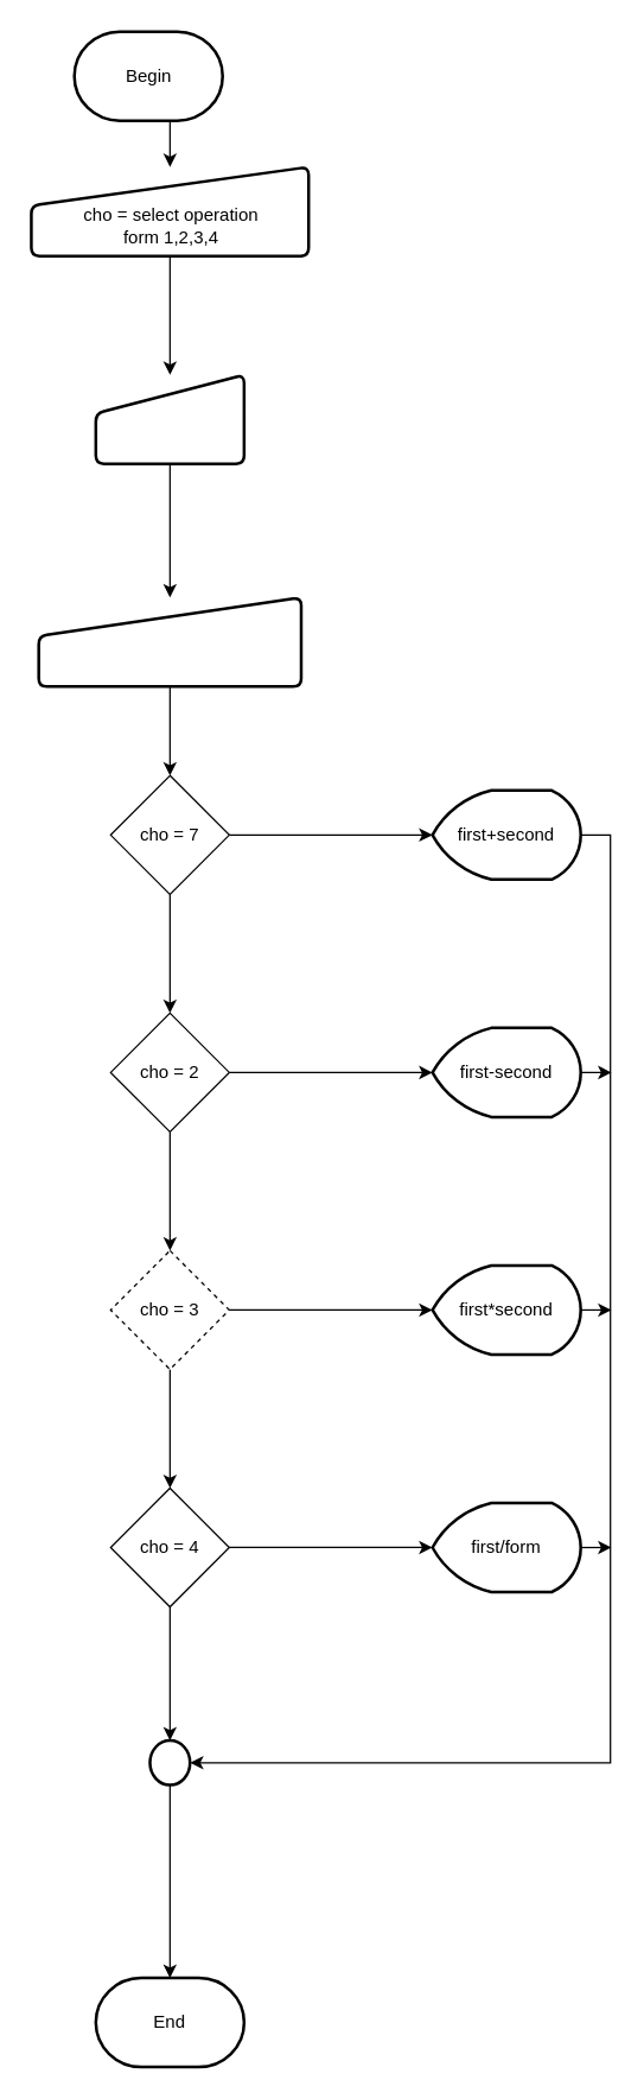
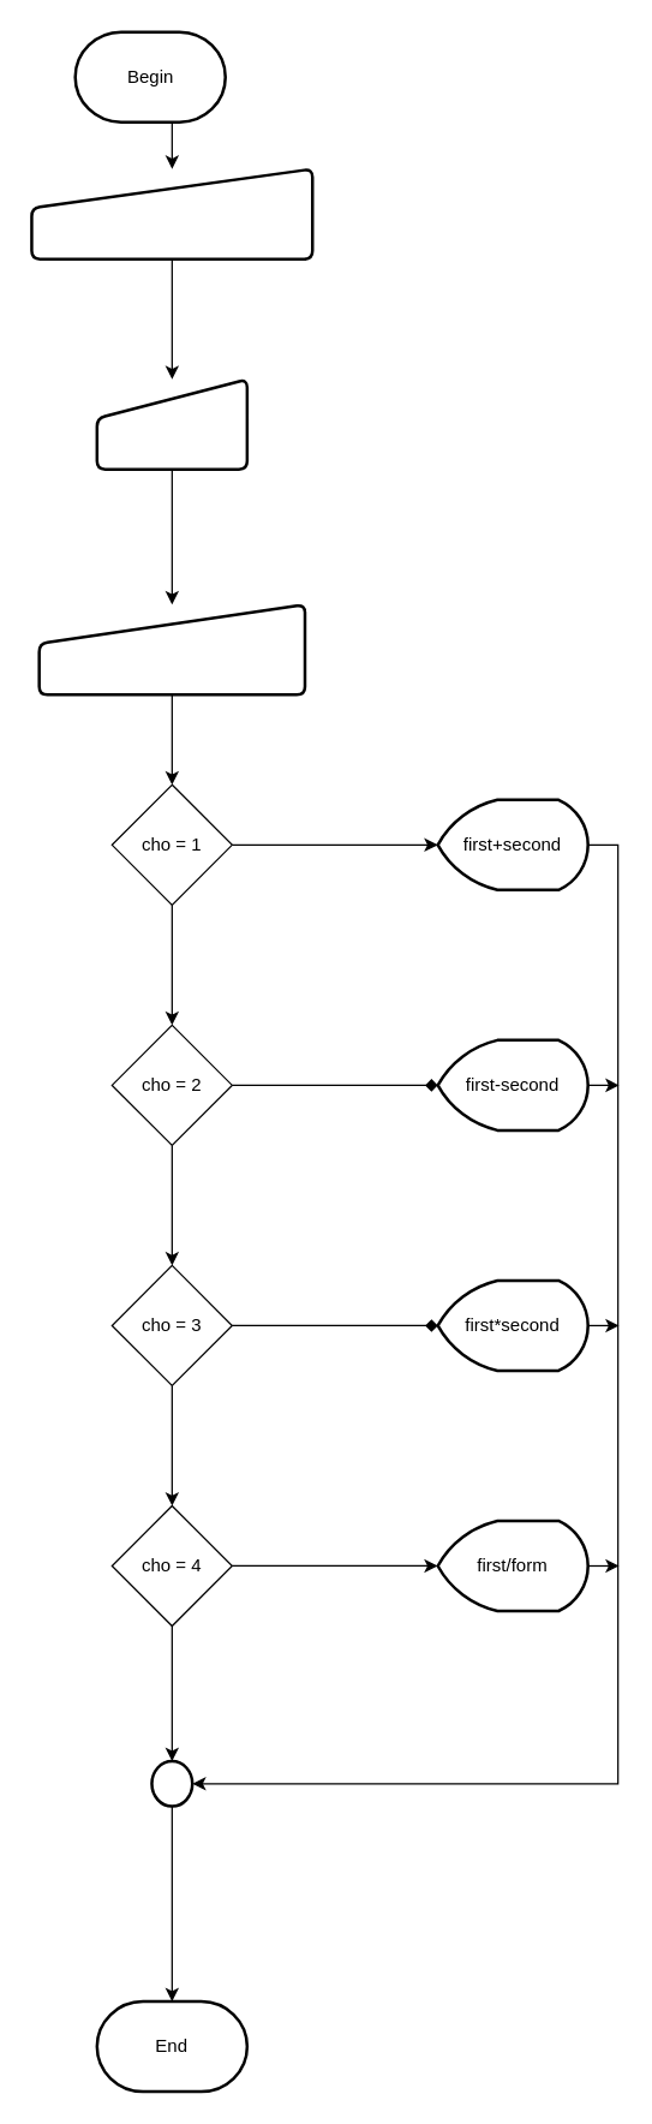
  <mxCell id="0" />
  <mxCell id="1" parent="0" />
  <mxCell id="2" value="End" style="strokeWidth=2;html=1;shape=mxgraph.flowchart.terminator;whiteSpace=wrap;" vertex="1" parent="1"><mxGeometry x="64" y="1332" width="100" height="60" as="geometry" /></mxCell>
  <mxCell id="3" value="" style="edgeStyle=orthogonalEdgeStyle;rounded=0;orthogonalLoop=1;jettySize=auto;html=1;" edge="1" parent="1" source="4" target="6"><mxGeometry relative="1" as="geometry" /></mxCell>
  <mxCell id="4" value="" style="verticalLabelPosition=bottom;verticalAlign=top;html=1;strokeWidth=2;shape=manualInput;whiteSpace=wrap;rounded=1;size=26;arcSize=11;" vertex="1" parent="1"><mxGeometry x="20.5" y="112" width="187" height="60" as="geometry" /></mxCell>
  <mxCell id="5" value="" style="edgeStyle=orthogonalEdgeStyle;rounded=0;orthogonalLoop=1;jettySize=auto;html=1;" edge="1" parent="1" source="6" target="8"><mxGeometry relative="1" as="geometry" /></mxCell>
  <mxCell id="6" value="" style="verticalLabelPosition=bottom;verticalAlign=top;html=1;strokeWidth=2;shape=manualInput;whiteSpace=wrap;rounded=1;size=26;arcSize=11;" vertex="1" parent="1"><mxGeometry x="64" y="252" width="100" height="60" as="geometry" /></mxCell>
  <mxCell id="7" style="edgeStyle=orthogonalEdgeStyle;rounded=0;orthogonalLoop=1;jettySize=auto;html=1;exitX=0.5;exitY=1;exitDx=0;exitDy=0;entryX=0.5;entryY=0;entryDx=0;entryDy=0;" edge="1" parent="1" source="8" target="12"><mxGeometry relative="1" as="geometry" /></mxCell>
  <mxCell id="8" value="" style="verticalLabelPosition=bottom;verticalAlign=top;html=1;strokeWidth=2;shape=manualInput;whiteSpace=wrap;rounded=1;size=26;arcSize=11;" vertex="1" parent="1"><mxGeometry x="25.5" y="402" width="177" height="60" as="geometry" /></mxCell>
- <mxCell id="9" value="cho = select operation form 1,2,3,4" style="text;html=1;strokeColor=none;fillColor=none;align=center;verticalAlign=middle;whiteSpace=wrap;rounded=0;" vertex="1" parent="1"><mxGeometry x="42.5" y="142" width="144" height="20" as="geometry" /></mxCell>
  <mxCell id="10" value="" style="edgeStyle=orthogonalEdgeStyle;rounded=0;orthogonalLoop=1;jettySize=auto;html=1;" edge="1" parent="1" source="12" target="15"><mxGeometry relative="1" as="geometry" /></mxCell>
  <mxCell id="11" style="edgeStyle=orthogonalEdgeStyle;rounded=0;orthogonalLoop=1;jettySize=auto;html=1;exitX=1;exitY=0.5;exitDx=0;exitDy=0;entryX=0;entryY=0.5;entryDx=0;entryDy=0;entryPerimeter=0;" edge="1" parent="1" source="12" target="25"><mxGeometry relative="1" as="geometry" /></mxCell>
- <mxCell id="12" value="cho = 7" style="rhombus;whiteSpace=wrap;html=1;" vertex="1" parent="1"><mxGeometry x="74" y="522" width="80" height="80" as="geometry" /></mxCell>
+ <mxCell id="12" value="cho = 1" style="rhombus;whiteSpace=wrap;html=1;" vertex="1" parent="1"><mxGeometry x="74" y="522" width="80" height="80" as="geometry" /></mxCell>
  <mxCell id="13" value="" style="edgeStyle=orthogonalEdgeStyle;rounded=0;orthogonalLoop=1;jettySize=auto;html=1;" edge="1" parent="1" source="15" target="18"><mxGeometry relative="1" as="geometry" /></mxCell>
- <mxCell id="14" style="edgeStyle=orthogonalEdgeStyle;rounded=0;orthogonalLoop=1;jettySize=auto;html=1;exitX=1;exitY=0.5;exitDx=0;exitDy=0;entryX=0;entryY=0.5;entryDx=0;entryDy=0;entryPerimeter=0;" edge="1" parent="1" source="15" target="27"><mxGeometry relative="1" as="geometry" /></mxCell>
+ <mxCell id="14" style="edgeStyle=orthogonalEdgeStyle;rounded=0;orthogonalLoop=1;jettySize=auto;html=1;exitX=1;exitY=0.5;exitDx=0;exitDy=0;entryX=0;entryY=0.5;entryDx=0;entryDy=0;entryPerimeter=0;endArrow=diamond;" edge="1" parent="1" source="15" target="27"><mxGeometry relative="1" as="geometry" /></mxCell>
  <mxCell id="15" value="cho = 2" style="rhombus;whiteSpace=wrap;html=1;" vertex="1" parent="1"><mxGeometry x="74" y="682" width="80" height="80" as="geometry" /></mxCell>
  <mxCell id="16" value="" style="edgeStyle=orthogonalEdgeStyle;rounded=0;orthogonalLoop=1;jettySize=auto;html=1;" edge="1" parent="1" source="18" target="21"><mxGeometry relative="1" as="geometry" /></mxCell>
- <mxCell id="17" style="edgeStyle=orthogonalEdgeStyle;rounded=0;orthogonalLoop=1;jettySize=auto;html=1;exitX=1;exitY=0.5;exitDx=0;exitDy=0;entryX=0;entryY=0.5;entryDx=0;entryDy=0;entryPerimeter=0;" edge="1" parent="1" source="18" target="29"><mxGeometry relative="1" as="geometry" /></mxCell>
- <mxCell id="18" value="cho = 3" style="rhombus;whiteSpace=wrap;html=1;dashed=1;" vertex="1" parent="1"><mxGeometry x="74" y="842" width="80" height="80" as="geometry" /></mxCell>
+ <mxCell id="17" style="edgeStyle=orthogonalEdgeStyle;rounded=0;orthogonalLoop=1;jettySize=auto;html=1;exitX=1;exitY=0.5;exitDx=0;exitDy=0;entryX=0;entryY=0.5;entryDx=0;entryDy=0;entryPerimeter=0;endArrow=diamond;" edge="1" parent="1" source="18" target="29"><mxGeometry relative="1" as="geometry" /></mxCell>
+ <mxCell id="18" value="cho = 3" style="rhombus;whiteSpace=wrap;html=1;" vertex="1" parent="1"><mxGeometry x="74" y="842" width="80" height="80" as="geometry" /></mxCell>
  <mxCell id="19" style="edgeStyle=orthogonalEdgeStyle;rounded=0;orthogonalLoop=1;jettySize=auto;html=1;exitX=0.5;exitY=1;exitDx=0;exitDy=0;entryX=0.5;entryY=0;entryDx=0;entryDy=0;entryPerimeter=0;" edge="1" parent="1" source="21" target="23"><mxGeometry relative="1" as="geometry" /></mxCell>
  <mxCell id="20" style="edgeStyle=orthogonalEdgeStyle;rounded=0;orthogonalLoop=1;jettySize=auto;html=1;exitX=1;exitY=0.5;exitDx=0;exitDy=0;entryX=0;entryY=0.5;entryDx=0;entryDy=0;entryPerimeter=0;" edge="1" parent="1" source="21" target="31"><mxGeometry relative="1" as="geometry" /></mxCell>
  <mxCell id="21" value="cho = 4" style="rhombus;whiteSpace=wrap;html=1;" vertex="1" parent="1"><mxGeometry x="74" y="1002" width="80" height="80" as="geometry" /></mxCell>
  <mxCell id="22" style="edgeStyle=orthogonalEdgeStyle;rounded=0;orthogonalLoop=1;jettySize=auto;html=1;exitX=0.5;exitY=1;exitDx=0;exitDy=0;exitPerimeter=0;entryX=0.5;entryY=0;entryDx=0;entryDy=0;entryPerimeter=0;" edge="1" parent="1" source="23" target="2"><mxGeometry relative="1" as="geometry" /></mxCell>
  <mxCell id="23" value="" style="strokeWidth=2;html=1;shape=mxgraph.flowchart.start_2;whiteSpace=wrap;" vertex="1" parent="1"><mxGeometry x="100.5" y="1172" width="27" height="30" as="geometry" /></mxCell>
  <mxCell id="24" style="edgeStyle=orthogonalEdgeStyle;rounded=0;orthogonalLoop=1;jettySize=auto;html=1;exitX=1;exitY=0.5;exitDx=0;exitDy=0;exitPerimeter=0;entryX=1;entryY=0.5;entryDx=0;entryDy=0;entryPerimeter=0;" edge="1" parent="1" source="25" target="23"><mxGeometry relative="1" as="geometry" /></mxCell>
  <mxCell id="25" value="first+second" style="strokeWidth=2;html=1;shape=mxgraph.flowchart.display;whiteSpace=wrap;" vertex="1" parent="1"><mxGeometry x="291" y="532" width="100" height="60" as="geometry" /></mxCell>
  <mxCell id="26" style="edgeStyle=orthogonalEdgeStyle;rounded=0;orthogonalLoop=1;jettySize=auto;html=1;exitX=1;exitY=0.5;exitDx=0;exitDy=0;exitPerimeter=0;" edge="1" parent="1" source="27"><mxGeometry relative="1" as="geometry"><mxPoint x="411.667" y="722.333" as="targetPoint" /></mxGeometry></mxCell>
  <mxCell id="27" value="&lt;span style=&quot;white-space: normal&quot;&gt;first-second&lt;/span&gt;" style="strokeWidth=2;html=1;shape=mxgraph.flowchart.display;whiteSpace=wrap;" vertex="1" parent="1"><mxGeometry x="291" y="692" width="100" height="60" as="geometry" /></mxCell>
  <mxCell id="28" style="edgeStyle=orthogonalEdgeStyle;rounded=0;orthogonalLoop=1;jettySize=auto;html=1;exitX=1;exitY=0.5;exitDx=0;exitDy=0;exitPerimeter=0;" edge="1" parent="1" source="29"><mxGeometry relative="1" as="geometry"><mxPoint x="411.667" y="882.333" as="targetPoint" /></mxGeometry></mxCell>
  <mxCell id="29" value="&lt;span style=&quot;white-space: normal&quot;&gt;first*second&lt;/span&gt;" style="strokeWidth=2;html=1;shape=mxgraph.flowchart.display;whiteSpace=wrap;" vertex="1" parent="1"><mxGeometry x="291" y="852" width="100" height="60" as="geometry" /></mxCell>
  <mxCell id="30" style="edgeStyle=orthogonalEdgeStyle;rounded=0;orthogonalLoop=1;jettySize=auto;html=1;exitX=1;exitY=0.5;exitDx=0;exitDy=0;exitPerimeter=0;" edge="1" parent="1" source="31"><mxGeometry relative="1" as="geometry"><mxPoint x="411.667" y="1042.333" as="targetPoint" /></mxGeometry></mxCell>
  <mxCell id="31" value="&lt;span style=&quot;white-space: normal&quot;&gt;first/form&lt;/span&gt;" style="strokeWidth=2;html=1;shape=mxgraph.flowchart.display;whiteSpace=wrap;" vertex="1" parent="1"><mxGeometry x="291" y="1012" width="100" height="60" as="geometry" /></mxCell>
  <mxCell id="32" style="edgeStyle=orthogonalEdgeStyle;rounded=0;orthogonalLoop=1;jettySize=auto;html=1;exitX=0.5;exitY=1;exitDx=0;exitDy=0;exitPerimeter=0;entryX=0.5;entryY=0;entryDx=0;entryDy=0;" edge="1" parent="1" source="33" target="4"><mxGeometry relative="1" as="geometry" /></mxCell>
  <mxCell id="33" value="Begin" style="strokeWidth=2;html=1;shape=mxgraph.flowchart.terminator;whiteSpace=wrap;" vertex="1" parent="1"><mxGeometry x="49.5" y="20.824" width="100" height="60" as="geometry" /></mxCell>
